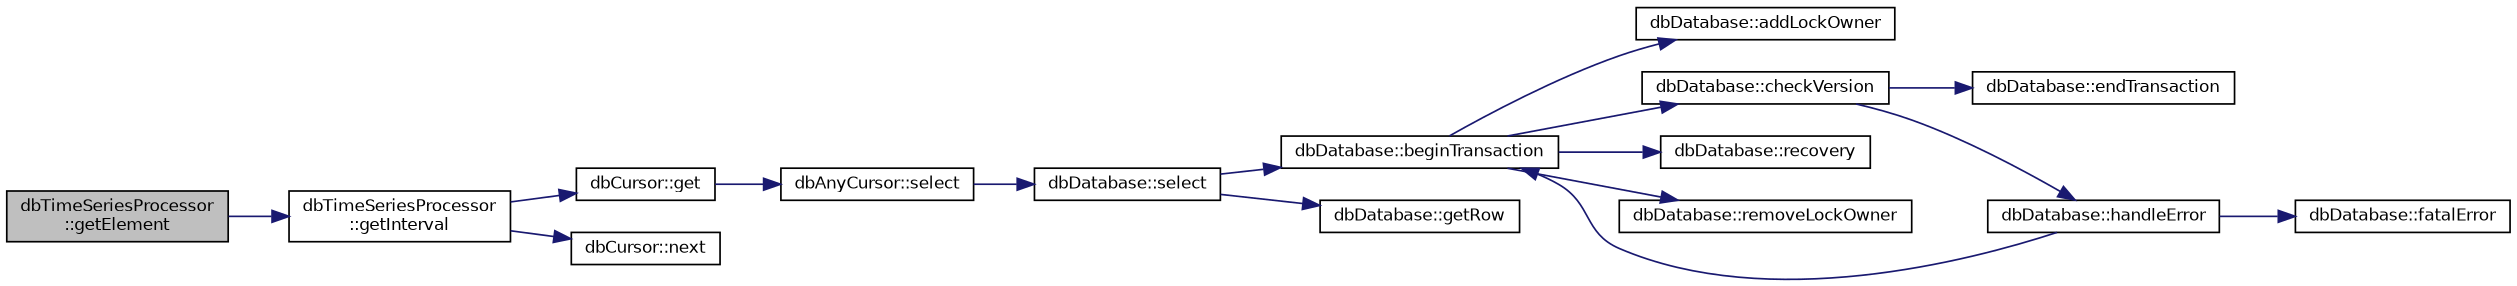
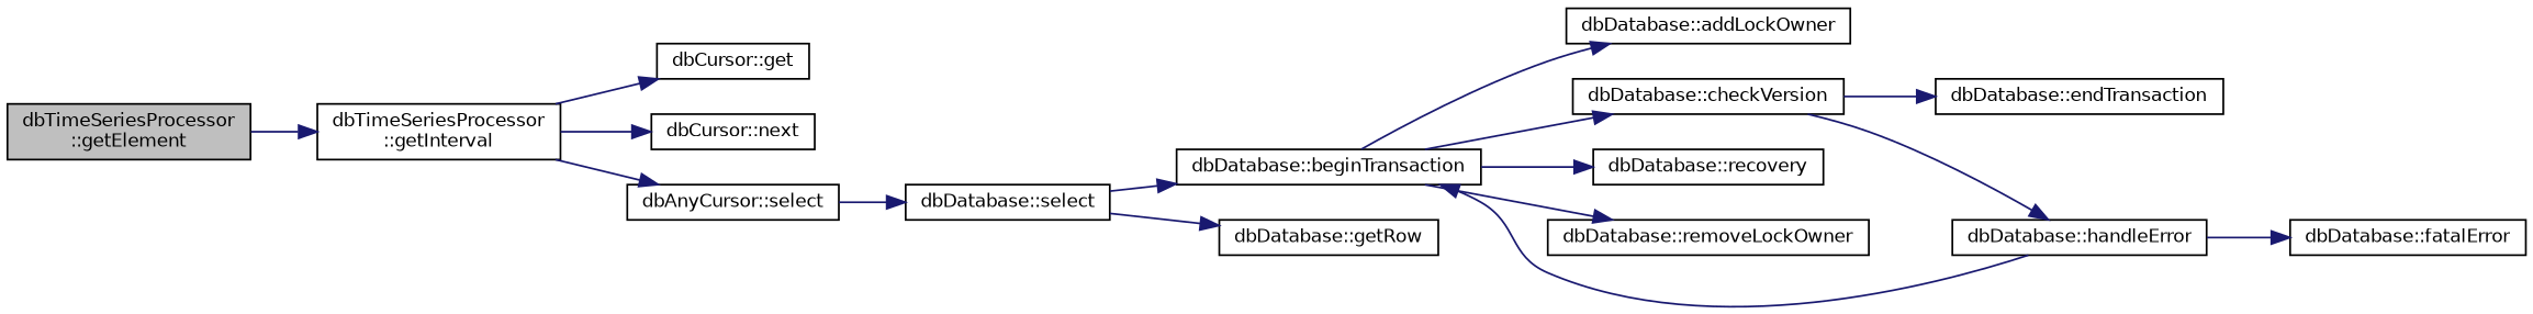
  digraph {
    rankdir=LR
    node [color=black fillcolor=white fontname=Helvetica fontsize=10 shape=record style=filled]
    edge [color=midnightblue fontname=Helvetica fontsize=10 labelfontname=Helvetica labelfontsize=10 style=solid]
    n1 [fillcolor=grey75 fontcolor=black height=0.2 label="dbTimeSeriesProcessor\l::getElement" width=0.4]
    n2 [height=0.2 label="dbTimeSeriesProcessor\l::getInterval" width=0.4]
    n3 [height=0.2 label="dbCursor::get" width=0.4]
    n4 [height=0.2 label="dbCursor::next" width=0.4]
    n5 [height=0.2 label="dbAnyCursor::select" width=0.4]
    n6 [height=0.2 label="dbDatabase::select" width=0.4]
    n7 [height=0.2 label="dbDatabase::beginTransaction" width=0.4]
    n8 [height=0.2 label="dbDatabase::getRow" width=0.4]
    n9 [height=0.2 label="dbDatabase::addLockOwner" width=0.4]
    n10 [height=0.2 label="dbDatabase::checkVersion" width=0.4]
    n11 [height=0.2 label="dbDatabase::recovery" width=0.4]
    n12 [height=0.2 label="dbDatabase::removeLockOwner" width=0.4]
    n13 [height=0.2 label="dbDatabase::handleError" width=0.4]
    n14 [height=0.2 label="dbDatabase::endTransaction" width=0.4]
    n15 [height=0.2 label="dbDatabase::fatalError" width=0.4]
    n1 -> n2
    n2 -> n3
    n2 -> n4
-   n3 -> n5
+   n2 -> n5
    n5 -> n6
    n6 -> n7
    n6 -> n8
    n7 -> n9
    n7 -> n10
    n7 -> n11
    n7 -> n12
    n10 -> n13
    n10 -> n14
    n13 -> n7
    n13 -> n15
  }
